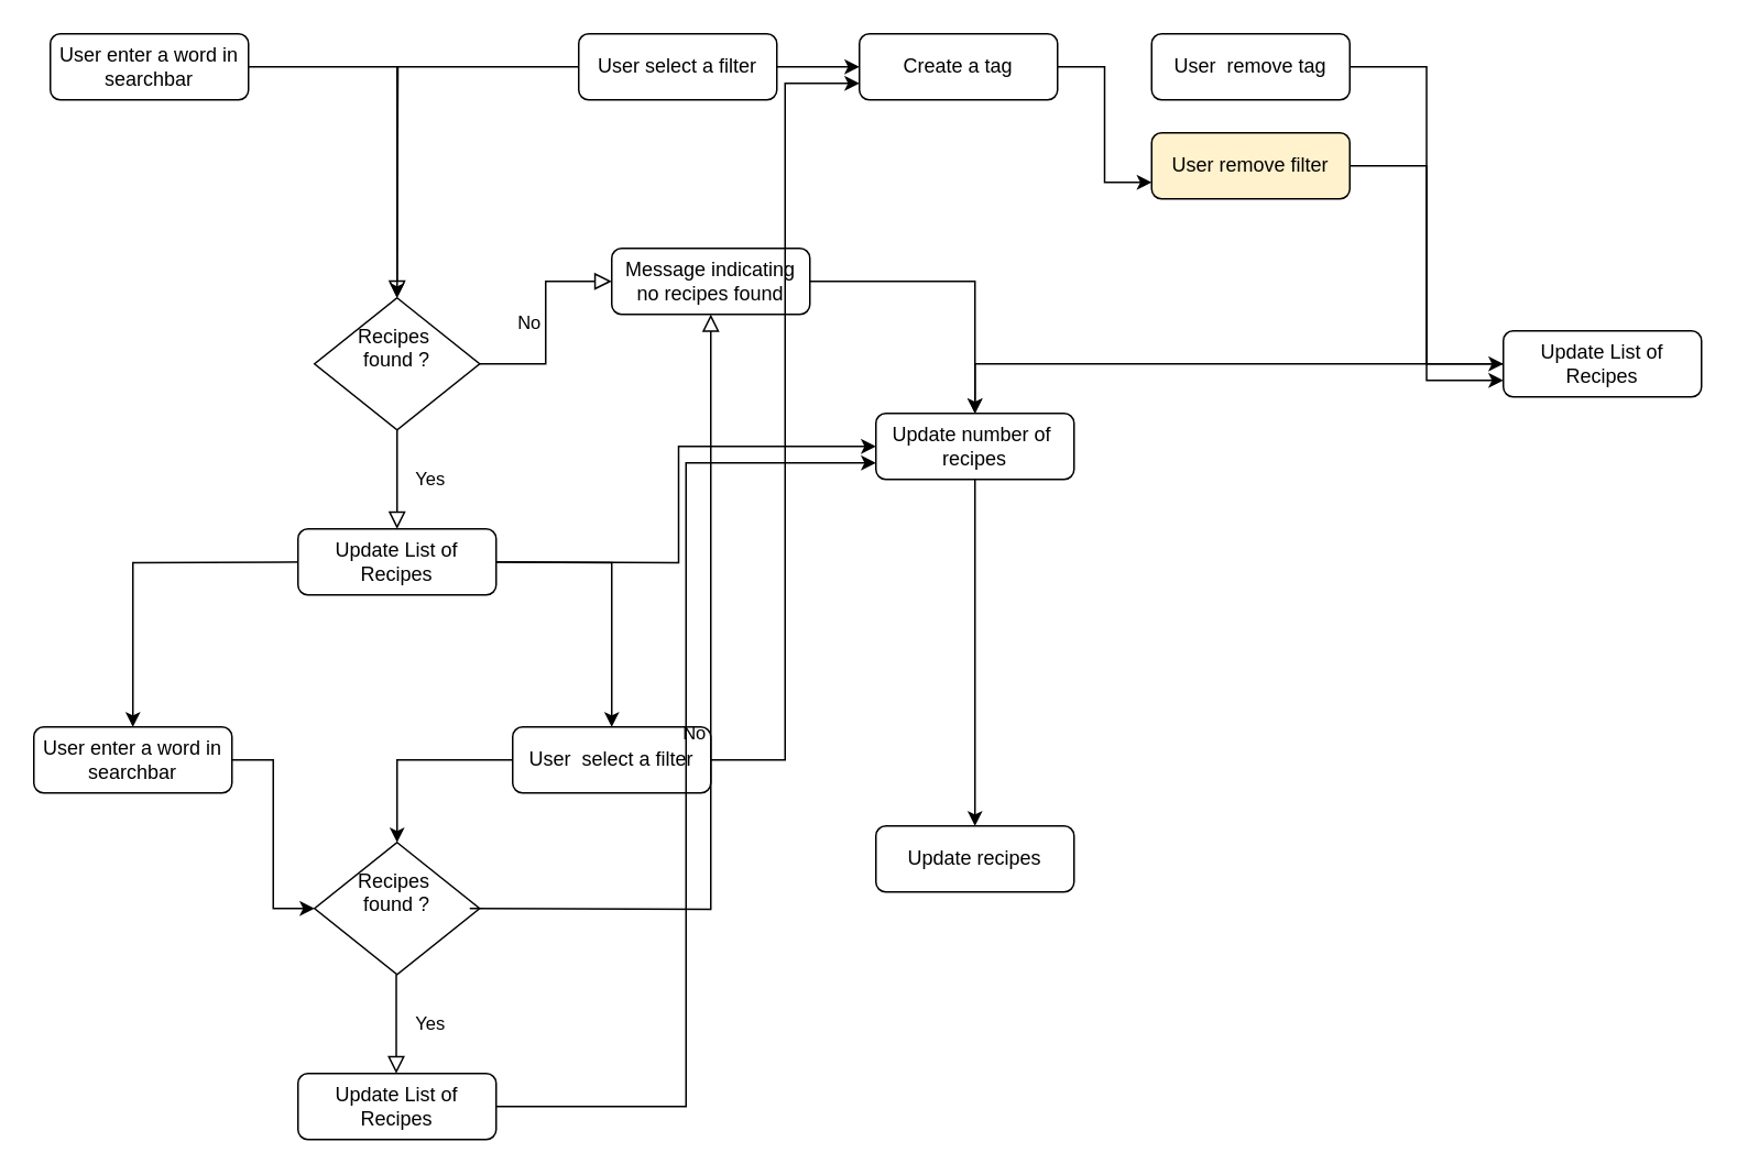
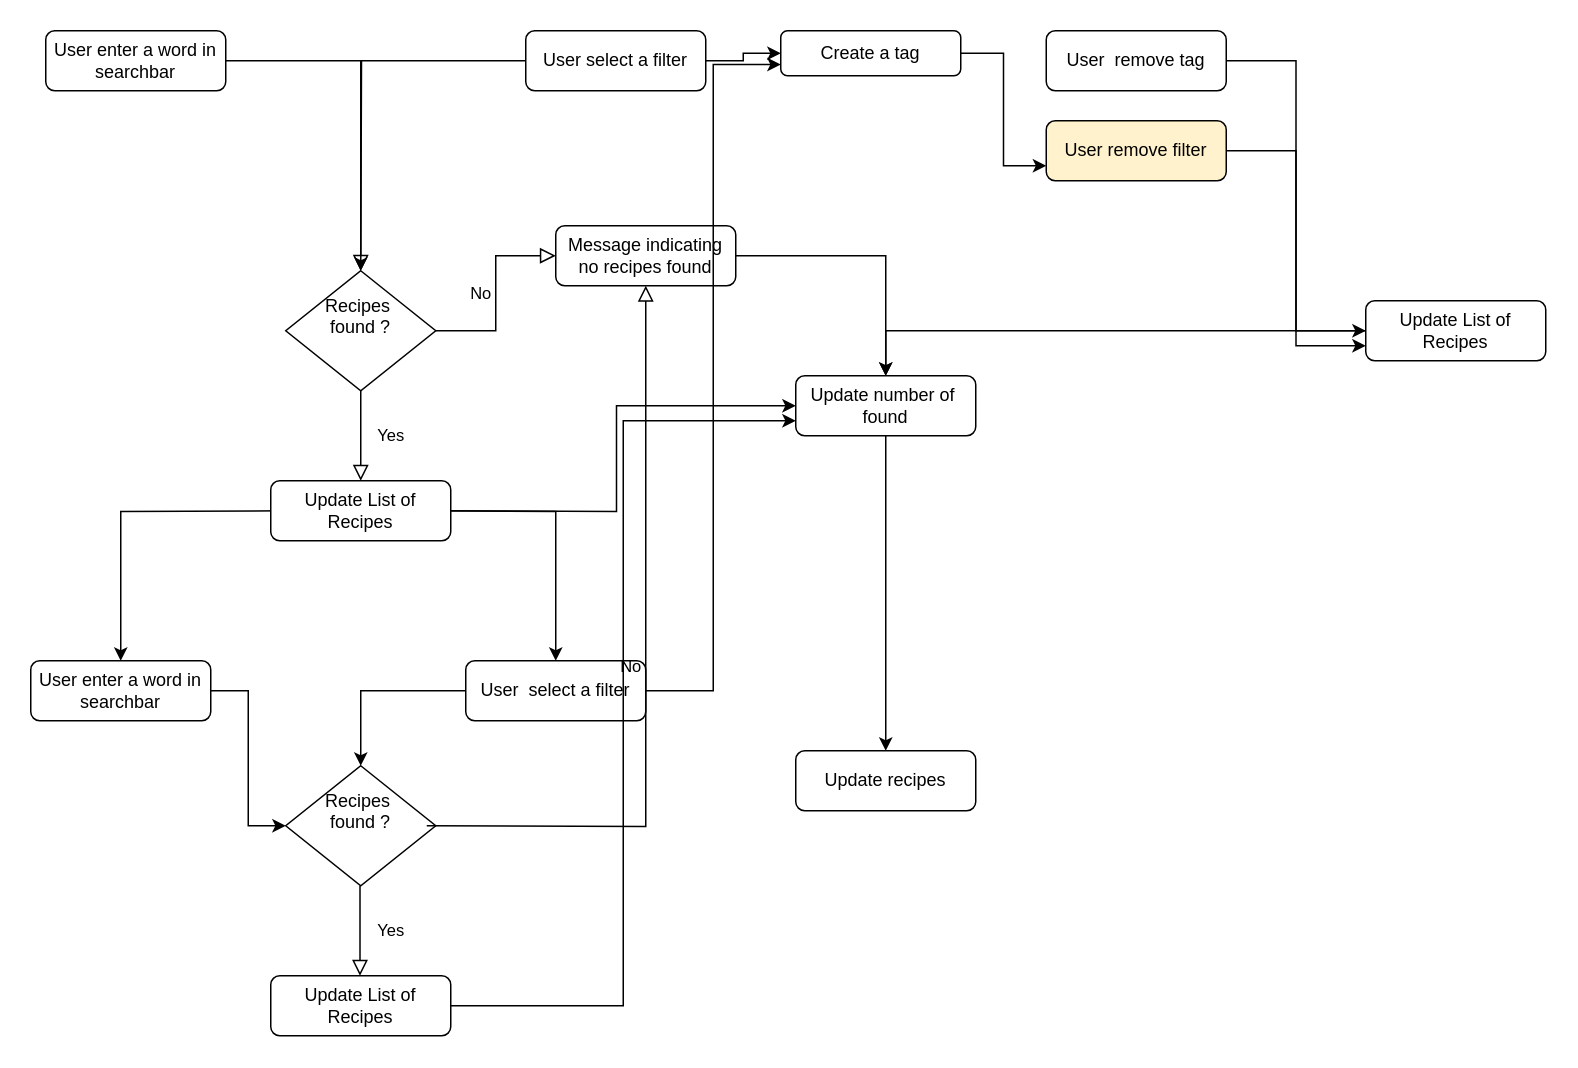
  <mxCell id="0" />
  <mxCell id="1" parent="0" />
  <mxCell id="2" value="" style="rounded=0;html=1;jettySize=auto;orthogonalLoop=1;fontSize=11;endArrow=block;endFill=0;endSize=8;strokeWidth=1;shadow=0;labelBackgroundColor=none;edgeStyle=orthogonalEdgeStyle;" parent="1" source="3" target="6" edge="1"><mxGeometry relative="1" as="geometry"><Array as="points"><mxPoint x="240" y="150" /><mxPoint x="240" y="150" /></Array></mxGeometry></mxCell>
  <mxCell id="3" value="&lt;div&gt;User enter a word in searchbar&lt;/div&gt;" style="rounded=1;whiteSpace=wrap;html=1;fontSize=12;glass=0;strokeWidth=1;shadow=0;" parent="1" vertex="1"><mxGeometry x="30" y="20" width="120" height="40" as="geometry" /></mxCell>
  <mxCell id="4" value="Yes" style="rounded=0;html=1;jettySize=auto;orthogonalLoop=1;fontSize=11;endArrow=block;endFill=0;endSize=8;strokeWidth=1;shadow=0;labelBackgroundColor=none;edgeStyle=orthogonalEdgeStyle;entryX=0.5;entryY=0;entryDx=0;entryDy=0;" parent="1" source="6" target="25" edge="1"><mxGeometry y="20" relative="1" as="geometry"><mxPoint as="offset" /><mxPoint x="240" y="300" as="targetPoint" /></mxGeometry></mxCell>
  <mxCell id="5" value="No" style="edgeStyle=orthogonalEdgeStyle;rounded=0;html=1;jettySize=auto;orthogonalLoop=1;fontSize=11;endArrow=block;endFill=0;endSize=8;strokeWidth=1;shadow=0;labelBackgroundColor=none;" parent="1" source="6" target="8" edge="1"><mxGeometry y="10" relative="1" as="geometry"><mxPoint as="offset" /></mxGeometry></mxCell>
  <mxCell id="6" value="&lt;div&gt;Recipes&amp;nbsp;&lt;/div&gt;&lt;div&gt;found ?&lt;/div&gt;&lt;div&gt;&lt;br&gt;&lt;/div&gt;" style="rhombus;whiteSpace=wrap;html=1;shadow=0;fontFamily=Helvetica;fontSize=12;align=center;strokeWidth=1;spacing=6;spacingTop=-4;" parent="1" vertex="1"><mxGeometry x="190" y="180" width="100" height="80" as="geometry" /></mxCell>
  <mxCell id="7" style="edgeStyle=orthogonalEdgeStyle;rounded=0;orthogonalLoop=1;jettySize=auto;html=1;entryX=0.5;entryY=0;entryDx=0;entryDy=0;" parent="1" source="8" target="22" edge="1"><mxGeometry relative="1" as="geometry" /></mxCell>
  <mxCell id="8" value="Message indicating no recipes found" style="rounded=1;whiteSpace=wrap;html=1;fontSize=12;glass=0;strokeWidth=1;shadow=0;" parent="1" vertex="1"><mxGeometry x="370" y="150" width="120" height="40" as="geometry" /></mxCell>
  <mxCell id="9" style="edgeStyle=orthogonalEdgeStyle;rounded=0;orthogonalLoop=1;jettySize=auto;html=1;entryX=0;entryY=0.5;entryDx=0;entryDy=0;" parent="1" target="22" edge="1"><mxGeometry relative="1" as="geometry"><mxPoint x="290" y="340" as="sourcePoint" /></mxGeometry></mxCell>
  <mxCell id="10" style="edgeStyle=orthogonalEdgeStyle;rounded=0;orthogonalLoop=1;jettySize=auto;html=1;entryX=0.5;entryY=0;entryDx=0;entryDy=0;" parent="1" target="19" edge="1"><mxGeometry relative="1" as="geometry"><mxPoint x="190" y="340" as="sourcePoint" /></mxGeometry></mxCell>
  <mxCell id="11" style="edgeStyle=orthogonalEdgeStyle;rounded=0;orthogonalLoop=1;jettySize=auto;html=1;exitX=1;exitY=0.5;exitDx=0;exitDy=0;entryX=0.5;entryY=0;entryDx=0;entryDy=0;" parent="1" target="17" edge="1"><mxGeometry relative="1" as="geometry"><mxPoint x="290" y="340" as="sourcePoint" /></mxGeometry></mxCell>
  <mxCell id="12" style="edgeStyle=orthogonalEdgeStyle;rounded=0;orthogonalLoop=1;jettySize=auto;html=1;" parent="1" source="14" edge="1"><mxGeometry relative="1" as="geometry"><mxPoint x="240" y="180" as="targetPoint" /></mxGeometry></mxCell>
  <mxCell id="13" style="edgeStyle=orthogonalEdgeStyle;rounded=0;orthogonalLoop=1;jettySize=auto;html=1;entryX=0;entryY=0.5;entryDx=0;entryDy=0;" parent="1" source="14" target="30" edge="1"><mxGeometry relative="1" as="geometry" /></mxCell>
  <mxCell id="14" value="User select a filter" style="rounded=1;whiteSpace=wrap;html=1;fontSize=12;glass=0;strokeWidth=1;shadow=0;" parent="1" vertex="1"><mxGeometry x="350" y="20" width="120" height="40" as="geometry" /></mxCell>
  <mxCell id="15" style="edgeStyle=orthogonalEdgeStyle;rounded=0;orthogonalLoop=1;jettySize=auto;html=1;exitX=0;exitY=0.5;exitDx=0;exitDy=0;entryX=0.5;entryY=0;entryDx=0;entryDy=0;" parent="1" source="17" target="20" edge="1"><mxGeometry relative="1" as="geometry" /></mxCell>
  <mxCell id="16" style="edgeStyle=orthogonalEdgeStyle;rounded=0;orthogonalLoop=1;jettySize=auto;html=1;entryX=0;entryY=0.75;entryDx=0;entryDy=0;" parent="1" source="17" target="30" edge="1"><mxGeometry relative="1" as="geometry" /></mxCell>
  <mxCell id="17" value="&lt;div&gt;User&amp;nbsp; select a filter&lt;/div&gt;" style="rounded=1;whiteSpace=wrap;html=1;fontSize=12;glass=0;strokeWidth=1;shadow=0;" parent="1" vertex="1"><mxGeometry x="310" y="440" width="120" height="40" as="geometry" /></mxCell>
  <mxCell id="18" style="edgeStyle=orthogonalEdgeStyle;rounded=0;orthogonalLoop=1;jettySize=auto;html=1;entryX=0;entryY=0.5;entryDx=0;entryDy=0;" parent="1" source="19" target="20" edge="1"><mxGeometry relative="1" as="geometry" /></mxCell>
  <mxCell id="19" value="&lt;div&gt;User enter a word in searchbar&lt;/div&gt;" style="rounded=1;whiteSpace=wrap;html=1;fontSize=12;glass=0;strokeWidth=1;shadow=0;" parent="1" vertex="1"><mxGeometry x="20" y="440" width="120" height="40" as="geometry" /></mxCell>
  <mxCell id="20" value="&lt;div&gt;Recipes&amp;nbsp;&lt;/div&gt;&lt;div&gt;found ?&lt;/div&gt;&lt;div&gt;&lt;br&gt;&lt;/div&gt;" style="rhombus;whiteSpace=wrap;html=1;shadow=0;fontFamily=Helvetica;fontSize=12;align=center;strokeWidth=1;spacing=6;spacingTop=-4;" parent="1" vertex="1"><mxGeometry x="190" y="510" width="100" height="80" as="geometry" /></mxCell>
  <mxCell id="21" style="edgeStyle=orthogonalEdgeStyle;rounded=0;orthogonalLoop=1;jettySize=auto;html=1;entryX=0.5;entryY=0;entryDx=0;entryDy=0;" parent="1" source="22" target="23" edge="1"><mxGeometry relative="1" as="geometry" /></mxCell>
- <mxCell id="22" value="&lt;div&gt;Update number of&amp;nbsp;&lt;/div&gt;&lt;div&gt;recipes&lt;/div&gt;" style="rounded=1;whiteSpace=wrap;html=1;fontSize=12;glass=0;strokeWidth=1;shadow=0;" parent="1" vertex="1"><mxGeometry x="530" y="250" width="120" height="40" as="geometry" /></mxCell>
+ <mxCell id="22" value="&lt;div&gt;Update number of&amp;nbsp;&lt;/div&gt;&lt;div&gt;found&lt;/div&gt;" style="rounded=1;whiteSpace=wrap;html=1;fontSize=12;glass=0;strokeWidth=1;shadow=0;" parent="1" vertex="1"><mxGeometry x="530" y="250" width="120" height="40" as="geometry" /></mxCell>
  <mxCell id="23" value="Update recipes" style="rounded=1;whiteSpace=wrap;html=1;fontSize=12;glass=0;strokeWidth=1;shadow=0;" parent="1" vertex="1"><mxGeometry x="530" y="500" width="120" height="40" as="geometry" /></mxCell>
  <mxCell id="24" value="No" style="edgeStyle=orthogonalEdgeStyle;rounded=0;html=1;jettySize=auto;orthogonalLoop=1;fontSize=11;endArrow=block;endFill=0;endSize=8;strokeWidth=1;shadow=0;labelBackgroundColor=none;entryX=0.5;entryY=1;entryDx=0;entryDy=0;" parent="1" target="8" edge="1"><mxGeometry y="10" relative="1" as="geometry"><mxPoint as="offset" /><mxPoint x="284" y="550" as="sourcePoint" /><mxPoint x="414" y="480" as="targetPoint" /></mxGeometry></mxCell>
  <mxCell id="25" value="&lt;div&gt;Update List of Recipes&lt;/div&gt;" style="rounded=1;whiteSpace=wrap;html=1;fontSize=12;glass=0;strokeWidth=1;shadow=0;" parent="1" vertex="1"><mxGeometry x="180" y="320" width="120" height="40" as="geometry" /></mxCell>
  <mxCell id="26" value="Yes" style="rounded=0;html=1;jettySize=auto;orthogonalLoop=1;fontSize=11;endArrow=block;endFill=0;endSize=8;strokeWidth=1;shadow=0;labelBackgroundColor=none;edgeStyle=orthogonalEdgeStyle;entryX=0.5;entryY=0;entryDx=0;entryDy=0;" parent="1" edge="1"><mxGeometry y="20" relative="1" as="geometry"><mxPoint as="offset" /><mxPoint x="239.5" y="590" as="sourcePoint" /><mxPoint x="239.5" y="650" as="targetPoint" /></mxGeometry></mxCell>
  <mxCell id="27" style="edgeStyle=orthogonalEdgeStyle;rounded=0;orthogonalLoop=1;jettySize=auto;html=1;entryX=0;entryY=0.75;entryDx=0;entryDy=0;" parent="1" source="28" target="22" edge="1"><mxGeometry relative="1" as="geometry" /></mxCell>
  <mxCell id="28" value="&lt;div&gt;Update List of Recipes&lt;/div&gt;" style="rounded=1;whiteSpace=wrap;html=1;fontSize=12;glass=0;strokeWidth=1;shadow=0;" parent="1" vertex="1"><mxGeometry x="180" y="650" width="120" height="40" as="geometry" /></mxCell>
  <mxCell id="29" style="edgeStyle=orthogonalEdgeStyle;rounded=0;orthogonalLoop=1;jettySize=auto;html=1;entryX=0;entryY=0.75;entryDx=0;entryDy=0;" parent="1" source="30" target="34" edge="1"><mxGeometry relative="1" as="geometry" /></mxCell>
- <mxCell id="30" value="&lt;div&gt;Create a tag&lt;/div&gt;" style="rounded=1;whiteSpace=wrap;html=1;fontSize=12;glass=0;strokeWidth=1;shadow=0;" parent="1" vertex="1"><mxGeometry x="520" y="20" width="120" height="40" as="geometry" /></mxCell>
+ <mxCell id="30" value="&lt;div&gt;Create a tag&lt;/div&gt;" style="rounded=1;whiteSpace=wrap;html=1;fontSize=12;glass=0;strokeWidth=1;shadow=0;" parent="1" vertex="1"><mxGeometry x="520" y="20" width="120" height="30" as="geometry" /></mxCell>
  <mxCell id="31" style="edgeStyle=orthogonalEdgeStyle;rounded=0;orthogonalLoop=1;jettySize=auto;html=1;entryX=0;entryY=0.5;entryDx=0;entryDy=0;" parent="1" source="32" target="36" edge="1"><mxGeometry relative="1" as="geometry" /></mxCell>
  <mxCell id="32" value="&lt;div&gt;User&amp;nbsp; remove tag&lt;/div&gt;" style="rounded=1;whiteSpace=wrap;html=1;fontSize=12;glass=0;strokeWidth=1;shadow=0;" parent="1" vertex="1"><mxGeometry x="697" y="20" width="120" height="40" as="geometry" /></mxCell>
  <mxCell id="33" style="edgeStyle=orthogonalEdgeStyle;rounded=0;orthogonalLoop=1;jettySize=auto;html=1;entryX=0;entryY=0.75;entryDx=0;entryDy=0;" parent="1" source="34" target="36" edge="1"><mxGeometry relative="1" as="geometry" /></mxCell>
  <mxCell id="34" value="User remove filter" style="rounded=1;whiteSpace=wrap;html=1;fontSize=12;glass=0;strokeWidth=1;shadow=0;fillColor=#fff2cc;" parent="1" vertex="1"><mxGeometry x="697" y="80" width="120" height="40" as="geometry" /></mxCell>
  <mxCell id="35" style="edgeStyle=orthogonalEdgeStyle;rounded=0;orthogonalLoop=1;jettySize=auto;html=1;entryX=0.5;entryY=0;entryDx=0;entryDy=0;" parent="1" source="36" target="22" edge="1"><mxGeometry relative="1" as="geometry" /></mxCell>
  <mxCell id="36" value="&lt;div&gt;Update List of Recipes&lt;br&gt;&lt;/div&gt;" style="rounded=1;whiteSpace=wrap;html=1;fontSize=12;glass=0;strokeWidth=1;shadow=0;" parent="1" vertex="1"><mxGeometry x="910" y="200" width="120" height="40" as="geometry" /></mxCell>
